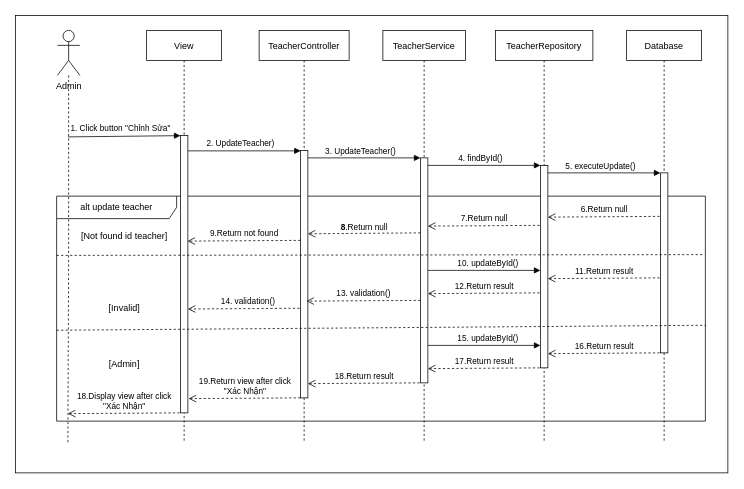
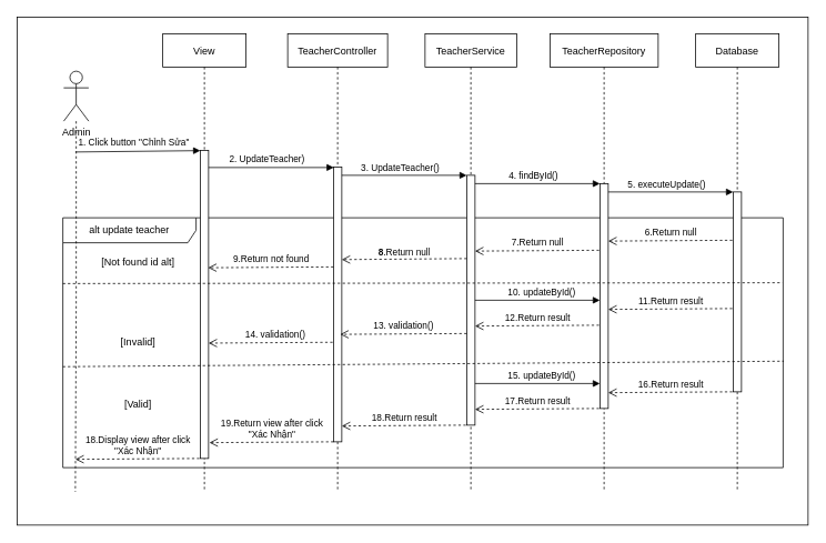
  <mxCell id="0" />
  <mxCell id="1" parent="0" />
  <mxCell id="2" value="" style="rounded=0;whiteSpace=wrap;html=1;" parent="1" vertex="1"><mxGeometry x="20" y="20" width="950" height="610" as="geometry" /></mxCell>
  <mxCell id="3" value="alt update teacher" style="shape=umlFrame;whiteSpace=wrap;html=1;width=160;height=30;" parent="1" vertex="1"><mxGeometry x="75" y="261" width="865" height="300" as="geometry" /></mxCell>
- <mxCell id="4" value="Admin" style="shape=umlActor;verticalLabelPosition=bottom;verticalAlign=top;html=1;" parent="1" vertex="1"><mxGeometry x="76" y="40" width="30" height="60" as="geometry" /></mxCell>
+ <mxCell id="4" value="Admin" style="shape=umlActor;verticalLabelPosition=bottom;verticalAlign=top;html=1;" parent="1" vertex="1"><mxGeometry x="76" y="85" width="30" height="60" as="geometry" /></mxCell>
  <mxCell id="5" style="edgeStyle=orthogonalEdgeStyle;rounded=0;orthogonalLoop=1;jettySize=auto;html=1;dashed=1;endArrow=none;endFill=0;" parent="1" source="4" edge="1"><mxGeometry relative="1" as="geometry"><mxPoint x="90" y="590" as="targetPoint" /></mxGeometry></mxCell>
  <mxCell id="6" value="View" style="shape=umlLifeline;perimeter=lifelinePerimeter;container=1;collapsible=0;recursiveResize=0;rounded=0;shadow=0;strokeWidth=1;" parent="1" vertex="1"><mxGeometry x="195" y="40" width="100" height="550" as="geometry" /></mxCell>
  <mxCell id="7" value="" style="html=1;points=[];perimeter=orthogonalPerimeter;" parent="6" vertex="1"><mxGeometry x="45" y="140" width="10" height="370" as="geometry" /></mxCell>
- <mxCell id="8" value="[Not found id teacher]" style="text;html=1;align=center;verticalAlign=middle;resizable=0;points=[];autosize=1;strokeColor=none;fillColor=none;" parent="6" vertex="1"><mxGeometry x="-100" y="260" width="140" height="30" as="geometry" /></mxCell>
+ <mxCell id="8" value="[Not found id alt]" style="text;html=1;align=center;verticalAlign=middle;resizable=0;points=[];autosize=1;strokeColor=none;fillColor=none;" parent="6" vertex="1"><mxGeometry x="-100" y="260" width="140" height="30" as="geometry" /></mxCell>
  <mxCell id="9" value="TeacherController" style="shape=umlLifeline;perimeter=lifelinePerimeter;container=1;collapsible=0;recursiveResize=0;rounded=0;shadow=0;strokeWidth=1;" parent="1" vertex="1"><mxGeometry x="345" y="40" width="120" height="550" as="geometry" /></mxCell>
  <mxCell id="10" value="" style="html=1;points=[];perimeter=orthogonalPerimeter;" parent="9" vertex="1"><mxGeometry x="55" y="160" width="10" height="330" as="geometry" /></mxCell>
  <mxCell id="11" value="9.Return not found" style="html=1;verticalAlign=bottom;endArrow=open;dashed=1;endSize=8;exitX=-0.055;exitY=0.291;exitDx=0;exitDy=0;exitPerimeter=0;entryX=0.944;entryY=0.381;entryDx=0;entryDy=0;entryPerimeter=0;" parent="9" target="7" edge="1"><mxGeometry x="-0.003" relative="1" as="geometry"><mxPoint x="55" y="280" as="sourcePoint" /><mxPoint x="-94" y="281" as="targetPoint" /><mxPoint as="offset" /></mxGeometry></mxCell>
  <mxCell id="12" value="3. UpdateTeacher()" style="html=1;verticalAlign=bottom;endArrow=block;entryX=0;entryY=0;entryDx=0;entryDy=0;entryPerimeter=0;" parent="9" target="15" edge="1"><mxGeometry x="-0.067" width="80" relative="1" as="geometry"><mxPoint x="65" y="170" as="sourcePoint" /><mxPoint x="215" y="170" as="targetPoint" /><mxPoint as="offset" /></mxGeometry></mxCell>
  <mxCell id="13" value="19.Return view after click&lt;br&gt;&quot;Xác Nhận&quot;" style="html=1;verticalAlign=bottom;endArrow=open;dashed=1;endSize=8;exitX=-0.055;exitY=0.291;exitDx=0;exitDy=0;exitPerimeter=0;" parent="9" edge="1"><mxGeometry x="-0.007" relative="1" as="geometry"><mxPoint x="55" y="490" as="sourcePoint" /><mxPoint x="-94" y="491" as="targetPoint" /><mxPoint as="offset" /></mxGeometry></mxCell>
  <mxCell id="14" value="TeacherService" style="shape=umlLifeline;perimeter=lifelinePerimeter;container=1;collapsible=0;recursiveResize=0;rounded=0;shadow=0;strokeWidth=1;" parent="1" vertex="1"><mxGeometry x="510" y="40" width="110" height="550" as="geometry" /></mxCell>
  <mxCell id="15" value="" style="html=1;points=[];perimeter=orthogonalPerimeter;" parent="14" vertex="1"><mxGeometry x="50" y="170" width="10" height="300" as="geometry" /></mxCell>
  <mxCell id="16" value="&lt;b&gt;8&lt;/b&gt;.Return null" style="html=1;verticalAlign=bottom;endArrow=open;dashed=1;endSize=8;exitX=-0.055;exitY=0.291;exitDx=0;exitDy=0;exitPerimeter=0;entryX=0.991;entryY=0.337;entryDx=0;entryDy=0;entryPerimeter=0;" parent="14" target="10" edge="1"><mxGeometry x="-0.003" relative="1" as="geometry"><mxPoint x="50" y="270" as="sourcePoint" /><mxPoint x="-99" y="271" as="targetPoint" /><mxPoint as="offset" /></mxGeometry></mxCell>
  <mxCell id="17" value="13. validation()" style="html=1;verticalAlign=bottom;endArrow=open;dashed=1;endSize=8;exitX=-0.055;exitY=0.291;exitDx=0;exitDy=0;exitPerimeter=0;entryX=0.805;entryY=0.609;entryDx=0;entryDy=0;entryPerimeter=0;" parent="14" target="10" edge="1"><mxGeometry x="-0.003" relative="1" as="geometry"><mxPoint x="50" y="360" as="sourcePoint" /><mxPoint x="-99" y="361" as="targetPoint" /><mxPoint as="offset" /></mxGeometry></mxCell>
  <mxCell id="18" value="17.Return result" style="html=1;verticalAlign=bottom;endArrow=open;dashed=1;endSize=8;exitX=-0.055;exitY=0.291;exitDx=0;exitDy=0;exitPerimeter=0;" parent="14" edge="1"><mxGeometry x="-0.007" relative="1" as="geometry"><mxPoint x="209" y="450" as="sourcePoint" /><mxPoint x="60" y="451" as="targetPoint" /><mxPoint as="offset" /></mxGeometry></mxCell>
  <mxCell id="19" value="TeacherRepository" style="shape=umlLifeline;perimeter=lifelinePerimeter;container=1;collapsible=0;recursiveResize=0;rounded=0;shadow=0;strokeWidth=1;" parent="1" vertex="1"><mxGeometry x="660" y="40" width="130" height="550" as="geometry" /></mxCell>
  <mxCell id="20" value="" style="html=1;points=[];perimeter=orthogonalPerimeter;" parent="19" vertex="1"><mxGeometry x="60" y="180" width="10" height="270" as="geometry" /></mxCell>
  <mxCell id="21" value="10. updateById()" style="html=1;verticalAlign=bottom;endArrow=block;" parent="19" edge="1"><mxGeometry x="0.067" width="80" relative="1" as="geometry"><mxPoint x="-90" y="320" as="sourcePoint" /><mxPoint x="60" y="320" as="targetPoint" /><mxPoint as="offset" /></mxGeometry></mxCell>
  <mxCell id="22" value="4. findById()" style="html=1;verticalAlign=bottom;endArrow=block;entryX=0;entryY=0;entryDx=0;entryDy=0;entryPerimeter=0;" parent="19" edge="1"><mxGeometry x="-0.067" width="80" relative="1" as="geometry"><mxPoint x="-90" y="180" as="sourcePoint" /><mxPoint x="60" y="180" as="targetPoint" /><mxPoint as="offset" /></mxGeometry></mxCell>
  <mxCell id="23" value="7.Return null" style="html=1;verticalAlign=bottom;endArrow=open;dashed=1;endSize=8;exitX=-0.055;exitY=0.291;exitDx=0;exitDy=0;exitPerimeter=0;" parent="19" edge="1"><mxGeometry x="-0.003" relative="1" as="geometry"><mxPoint x="59" y="260" as="sourcePoint" /><mxPoint x="-90" y="261" as="targetPoint" /><mxPoint as="offset" /></mxGeometry></mxCell>
  <mxCell id="24" value="15. updateById()" style="html=1;verticalAlign=bottom;endArrow=block;" parent="19" edge="1"><mxGeometry x="0.067" width="80" relative="1" as="geometry"><mxPoint x="-90" y="420" as="sourcePoint" /><mxPoint x="60" y="420" as="targetPoint" /><mxPoint as="offset" /></mxGeometry></mxCell>
  <mxCell id="25" value="Database" style="shape=umlLifeline;perimeter=lifelinePerimeter;container=1;collapsible=0;recursiveResize=0;rounded=0;shadow=0;strokeWidth=1;" parent="1" vertex="1"><mxGeometry x="835" y="40" width="100" height="550" as="geometry" /></mxCell>
  <mxCell id="26" value="" style="html=1;points=[];perimeter=orthogonalPerimeter;" parent="25" vertex="1"><mxGeometry x="45" y="190" width="10" height="240" as="geometry" /></mxCell>
  <mxCell id="27" value="1. Click button&amp;nbsp;&quot;Chỉnh Sửa&quot;" style="html=1;verticalAlign=bottom;endArrow=block;entryX=0.007;entryY=0.001;entryDx=0;entryDy=0;entryPerimeter=0;" parent="1" target="7" edge="1"><mxGeometry x="-0.067" y="1" width="80" relative="1" as="geometry"><mxPoint x="90" y="182" as="sourcePoint" /><mxPoint x="235" y="180" as="targetPoint" /><mxPoint as="offset" /></mxGeometry></mxCell>
  <mxCell id="28" value="2. UpdateTeacher)" style="html=1;verticalAlign=bottom;endArrow=block;entryX=0.038;entryY=0.002;entryDx=0;entryDy=0;entryPerimeter=0;" parent="1" source="7" target="10" edge="1"><mxGeometry x="-0.069" y="1" width="80" relative="1" as="geometry"><mxPoint x="255" y="200" as="sourcePoint" /><mxPoint x="400" y="200" as="targetPoint" /><mxPoint as="offset" /></mxGeometry></mxCell>
  <mxCell id="29" value="" style="endArrow=none;dashed=1;html=1;rounded=0;entryX=0.999;entryY=0.26;entryDx=0;entryDy=0;entryPerimeter=0;" parent="1" target="3" edge="1"><mxGeometry width="50" height="50" relative="1" as="geometry"><mxPoint x="75" y="340" as="sourcePoint" /><mxPoint x="925" y="340" as="targetPoint" /></mxGeometry></mxCell>
  <mxCell id="30" value="[Invalid]" style="text;html=1;align=center;verticalAlign=middle;resizable=0;points=[];autosize=1;strokeColor=none;fillColor=none;" parent="1" vertex="1"><mxGeometry x="135" y="396" width="60" height="30" as="geometry" /></mxCell>
  <mxCell id="31" value="11.Return result" style="html=1;verticalAlign=bottom;endArrow=open;dashed=1;endSize=8;exitX=-0.055;exitY=0.291;exitDx=0;exitDy=0;exitPerimeter=0;" parent="1" edge="1"><mxGeometry x="-0.007" relative="1" as="geometry"><mxPoint x="879" y="370" as="sourcePoint" /><mxPoint x="730" y="371" as="targetPoint" /><mxPoint as="offset" /></mxGeometry></mxCell>
  <mxCell id="32" value="12.Return result" style="html=1;verticalAlign=bottom;endArrow=open;dashed=1;endSize=8;exitX=-0.055;exitY=0.291;exitDx=0;exitDy=0;exitPerimeter=0;" parent="1" edge="1"><mxGeometry x="-0.003" relative="1" as="geometry"><mxPoint x="719" y="390" as="sourcePoint" /><mxPoint x="570" y="391" as="targetPoint" /><mxPoint as="offset" /></mxGeometry></mxCell>
  <mxCell id="33" value="5. executeUpdate()" style="html=1;verticalAlign=bottom;endArrow=block;entryX=0;entryY=0;entryDx=0;entryDy=0;entryPerimeter=0;" parent="1" edge="1"><mxGeometry x="-0.067" width="80" relative="1" as="geometry"><mxPoint x="730" y="230" as="sourcePoint" /><mxPoint x="880" y="230" as="targetPoint" /><mxPoint as="offset" /></mxGeometry></mxCell>
  <mxCell id="34" value="6.Return null" style="html=1;verticalAlign=bottom;endArrow=open;dashed=1;endSize=8;exitX=-0.055;exitY=0.291;exitDx=0;exitDy=0;exitPerimeter=0;" parent="1" edge="1"><mxGeometry x="-0.003" relative="1" as="geometry"><mxPoint x="879" y="288" as="sourcePoint" /><mxPoint x="730" y="289" as="targetPoint" /><mxPoint as="offset" /></mxGeometry></mxCell>
  <mxCell id="35" value="14. validation()" style="html=1;verticalAlign=bottom;endArrow=open;dashed=1;endSize=8;exitX=-0.055;exitY=0.291;exitDx=0;exitDy=0;exitPerimeter=0;" parent="1" edge="1"><mxGeometry x="-0.074" y="-1" relative="1" as="geometry"><mxPoint x="399" y="410.5" as="sourcePoint" /><mxPoint x="250" y="411.5" as="targetPoint" /><mxPoint as="offset" /></mxGeometry></mxCell>
  <mxCell id="36" value="" style="endArrow=none;dashed=1;html=1;rounded=0;entryX=1.001;entryY=0.574;entryDx=0;entryDy=0;entryPerimeter=0;exitX=0;exitY=0.596;exitDx=0;exitDy=0;exitPerimeter=0;" parent="1" source="3" target="3" edge="1"><mxGeometry width="50" height="50" relative="1" as="geometry"><mxPoint x="80" y="440" as="sourcePoint" /><mxPoint x="949" y="433" as="targetPoint" /></mxGeometry></mxCell>
  <mxCell id="37" value="16.Return result" style="html=1;verticalAlign=bottom;endArrow=open;dashed=1;endSize=8;exitX=-0.055;exitY=0.291;exitDx=0;exitDy=0;exitPerimeter=0;" parent="1" edge="1"><mxGeometry x="-0.007" relative="1" as="geometry"><mxPoint x="879" y="470" as="sourcePoint" /><mxPoint x="730" y="471" as="targetPoint" /><mxPoint as="offset" /></mxGeometry></mxCell>
  <mxCell id="38" value="18.Return result" style="html=1;verticalAlign=bottom;endArrow=open;dashed=1;endSize=8;exitX=-0.055;exitY=0.291;exitDx=0;exitDy=0;exitPerimeter=0;" parent="1" edge="1"><mxGeometry x="-0.007" relative="1" as="geometry"><mxPoint x="559" y="510" as="sourcePoint" /><mxPoint x="410" y="511" as="targetPoint" /><mxPoint as="offset" /></mxGeometry></mxCell>
  <mxCell id="39" value="18.Display view after click&lt;br&gt;&quot;Xác Nhận&quot;" style="html=1;verticalAlign=bottom;endArrow=open;dashed=1;endSize=8;exitX=-0.055;exitY=0.291;exitDx=0;exitDy=0;exitPerimeter=0;" parent="1" edge="1"><mxGeometry x="-0.007" relative="1" as="geometry"><mxPoint x="239" y="550" as="sourcePoint" /><mxPoint x="90" y="551" as="targetPoint" /><mxPoint as="offset" /></mxGeometry></mxCell>
- <mxCell id="40" value="[Admin]" style="text;html=1;align=center;verticalAlign=middle;resizable=0;points=[];autosize=1;strokeColor=none;fillColor=none;" parent="1" vertex="1"><mxGeometry x="135" y="470" width="60" height="30" as="geometry" /></mxCell>
+ <mxCell id="40" value="[Valid]" style="text;html=1;align=center;verticalAlign=middle;resizable=0;points=[];autosize=1;strokeColor=none;fillColor=none;" parent="1" vertex="1"><mxGeometry x="135" y="470" width="60" height="30" as="geometry" /></mxCell>
